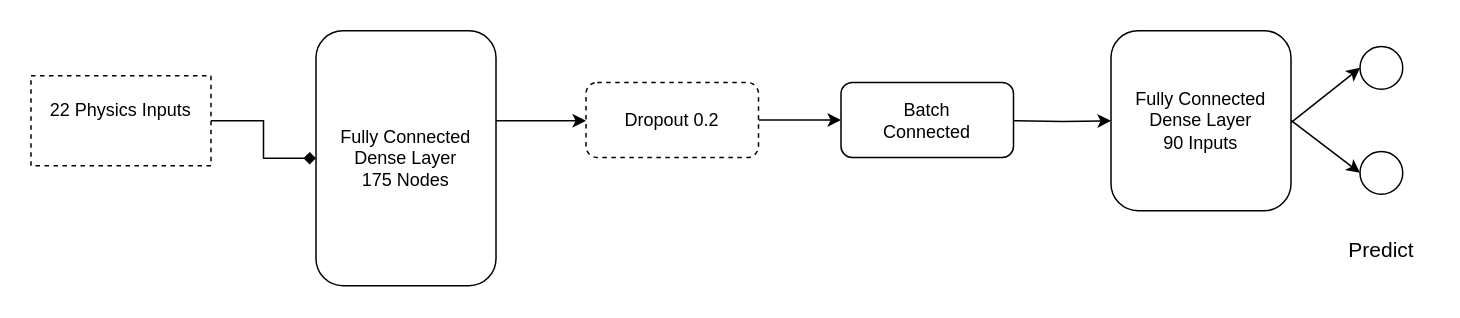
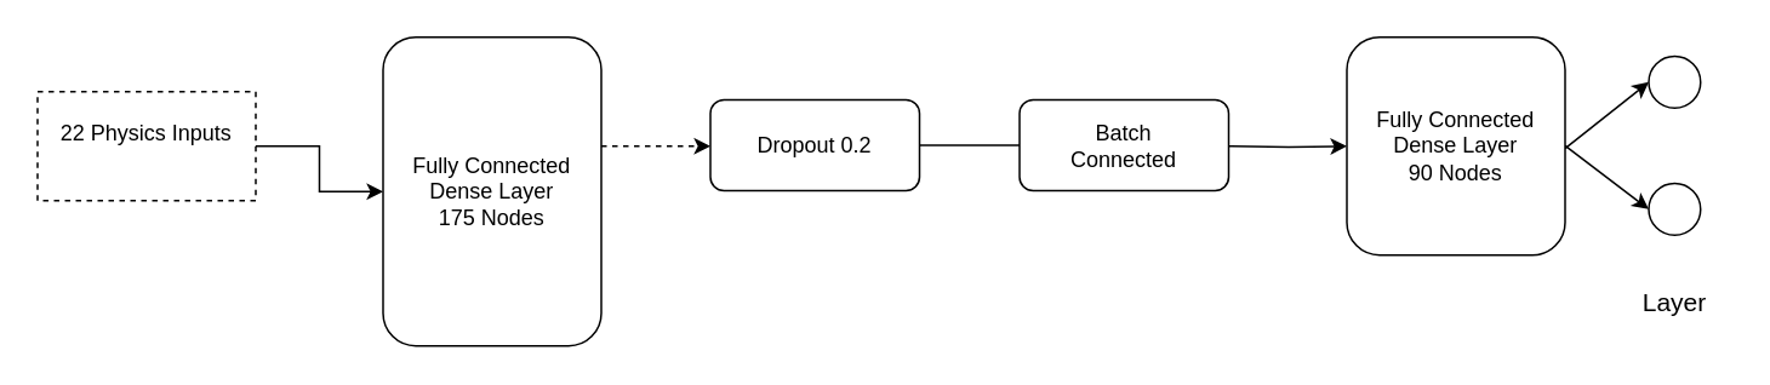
  <mxCell id="0" />
  <mxCell id="1" parent="0" />
- <mxCell id="2" value="" style="edgeStyle=orthogonalEdgeStyle;rounded=0;orthogonalLoop=1;jettySize=auto;html=1;entryX=0;entryY=0.5;entryDx=0;entryDy=0;endArrow=diamond;" parent="1" source="3" target="5" edge="1"><mxGeometry relative="1" as="geometry"><mxPoint x="220" y="80" as="targetPoint" /></mxGeometry></mxCell>
+ <mxCell id="2" value="" style="edgeStyle=orthogonalEdgeStyle;rounded=0;orthogonalLoop=1;jettySize=auto;html=1;entryX=0;entryY=0.5;entryDx=0;entryDy=0;" parent="1" source="3" target="5" edge="1"><mxGeometry relative="1" as="geometry"><mxPoint x="220" y="80" as="targetPoint" /></mxGeometry></mxCell>
  <mxCell id="3" value="&lt;div&gt;22 Physics Inputs&lt;br&gt;&lt;/div&gt;&lt;div&gt;&lt;br&gt;&lt;/div&gt;" style="rounded=0;whiteSpace=wrap;html=1;dashed=1;" parent="1" vertex="1"><mxGeometry x="20" y="50" width="120" height="60" as="geometry" /></mxCell>
- <mxCell id="4" value="" style="edgeStyle=orthogonalEdgeStyle;rounded=0;orthogonalLoop=1;jettySize=auto;html=1;fontSize=13;labelBackgroundColor=none;" parent="1" source="5" target="7" edge="1"><mxGeometry x="1" y="-120" relative="1" as="geometry"><Array as="points"><mxPoint x="375" y="80" /><mxPoint x="375" y="80" /></Array><mxPoint as="offset" /></mxGeometry></mxCell>
+ <mxCell id="4" value="" style="edgeStyle=orthogonalEdgeStyle;rounded=0;orthogonalLoop=1;jettySize=auto;html=1;fontSize=13;labelBackgroundColor=none;dashed=1;" parent="1" source="5" target="7" edge="1"><mxGeometry x="1" y="-120" relative="1" as="geometry"><Array as="points"><mxPoint x="375" y="80" /><mxPoint x="375" y="80" /></Array><mxPoint as="offset" /></mxGeometry></mxCell>
  <mxCell id="5" value="&lt;div&gt;Fully Connected &lt;br&gt;&lt;/div&gt;&lt;div&gt;Dense Layer&lt;br&gt;&lt;/div&gt;&lt;div&gt;175 Nodes&lt;br&gt;&lt;/div&gt;" style="rounded=1;whiteSpace=wrap;html=1;" parent="1" vertex="1"><mxGeometry x="210" y="20" width="120" height="170" as="geometry" /></mxCell>
- <mxCell id="6" value="" style="edgeStyle=orthogonalEdgeStyle;rounded=0;orthogonalLoop=1;jettySize=auto;html=1;labelBackgroundColor=none;fontSize=13;entryX=0;entryY=0.5;entryDx=0;entryDy=0;" parent="1" source="7" target="14" edge="1"><mxGeometry relative="1" as="geometry"><mxPoint x="600" y="79.5" as="targetPoint" /></mxGeometry></mxCell>
- <mxCell id="7" value="Dropout 0.2" style="rounded=1;whiteSpace=wrap;html=1;dashed=1;" parent="1" vertex="1"><mxGeometry x="390" y="54.5" width="115" height="50" as="geometry" /></mxCell>
+ <mxCell id="6" value="" style="edgeStyle=orthogonalEdgeStyle;rounded=0;orthogonalLoop=1;jettySize=auto;html=1;labelBackgroundColor=none;fontSize=13;entryX=0;entryY=0.5;entryDx=0;entryDy=0;endArrow=none;" parent="1" source="7" target="14" edge="1"><mxGeometry relative="1" as="geometry"><mxPoint x="600" y="79.5" as="targetPoint" /></mxGeometry></mxCell>
+ <mxCell id="7" value="Dropout 0.2" style="rounded=1;whiteSpace=wrap;html=1;" parent="1" vertex="1"><mxGeometry x="390" y="54.5" width="115" height="50" as="geometry" /></mxCell>
  <mxCell id="8" value="" style="ellipse;whiteSpace=wrap;html=1;aspect=fixed;fontSize=13;" parent="1" vertex="1"><mxGeometry x="906" y="30.5" width="28.5" height="28.5" as="geometry" /></mxCell>
  <mxCell id="9" value="" style="ellipse;whiteSpace=wrap;html=1;aspect=fixed;fontSize=13;" parent="1" vertex="1"><mxGeometry x="906" y="100.5" width="28.5" height="28.5" as="geometry" /></mxCell>
  <mxCell id="10" value="" style="endArrow=classic;html=1;labelBackgroundColor=none;fontSize=13;entryX=0;entryY=0.5;entryDx=0;entryDy=0;" parent="1" target="8" edge="1"><mxGeometry width="50" height="50" relative="1" as="geometry"><mxPoint x="860" y="81.25" as="sourcePoint" /><mxPoint x="910" y="31.25" as="targetPoint" /></mxGeometry></mxCell>
- <mxCell id="11" value="Predict" style="text;html=1;resizable=0;autosize=1;align=center;verticalAlign=middle;points=[];fillColor=none;strokeColor=none;rounded=0;fontSize=14;" parent="1" vertex="1"><mxGeometry x="890.25" y="156.25" width="60" height="20" as="geometry" /></mxCell>
+ <mxCell id="11" value="Layer" style="text;html=1;resizable=0;autosize=1;align=center;verticalAlign=middle;points=[];fillColor=none;strokeColor=none;rounded=0;fontSize=14;" parent="1" vertex="1"><mxGeometry x="890.25" y="156.25" width="60" height="20" as="geometry" /></mxCell>
  <mxCell id="12" value="" style="endArrow=classic;html=1;labelBackgroundColor=none;fontSize=13;entryX=0;entryY=0.5;entryDx=0;entryDy=0;exitX=1;exitY=0.5;exitDx=0;exitDy=0;" parent="1" target="9" edge="1"><mxGeometry width="50" height="50" relative="1" as="geometry"><mxPoint x="860" y="79.75" as="sourcePoint" /><mxPoint x="916" y="54.75" as="targetPoint" /></mxGeometry></mxCell>
- <mxCell id="13" value="&lt;div&gt;Fully Connected &lt;br&gt;&lt;/div&gt;&lt;div&gt;Dense Layer&lt;br&gt;&lt;/div&gt;&lt;div&gt;90 Inputs&lt;br&gt;&lt;/div&gt;" style="rounded=1;whiteSpace=wrap;html=1;" parent="1" vertex="1"><mxGeometry x="740" y="20" width="120" height="120" as="geometry" /></mxCell>
+ <mxCell id="13" value="&lt;div&gt;Fully Connected &lt;br&gt;&lt;/div&gt;&lt;div&gt;Dense Layer&lt;br&gt;&lt;/div&gt;&lt;div&gt;90 Nodes&lt;br&gt;&lt;/div&gt;" style="rounded=1;whiteSpace=wrap;html=1;" parent="1" vertex="1"><mxGeometry x="740" y="20" width="120" height="120" as="geometry" /></mxCell>
  <mxCell id="14" value="&lt;div&gt;Batch &lt;br&gt;&lt;/div&gt;&lt;div&gt;Connected&lt;/div&gt;" style="rounded=1;whiteSpace=wrap;html=1;" parent="1" vertex="1"><mxGeometry x="560" y="54.5" width="115" height="50" as="geometry" /></mxCell>
  <mxCell id="15" value="" style="edgeStyle=orthogonalEdgeStyle;rounded=0;orthogonalLoop=1;jettySize=auto;html=1;labelBackgroundColor=none;fontSize=13;entryX=0;entryY=0.5;entryDx=0;entryDy=0;" parent="1" target="13" edge="1"><mxGeometry relative="1" as="geometry"><mxPoint x="675" y="80" as="sourcePoint" /><mxPoint x="760" y="80" as="targetPoint" /></mxGeometry></mxCell>
